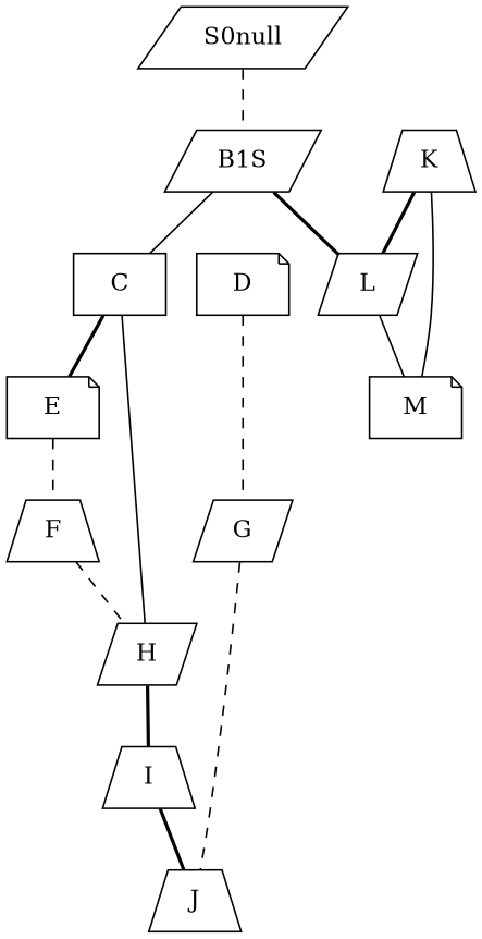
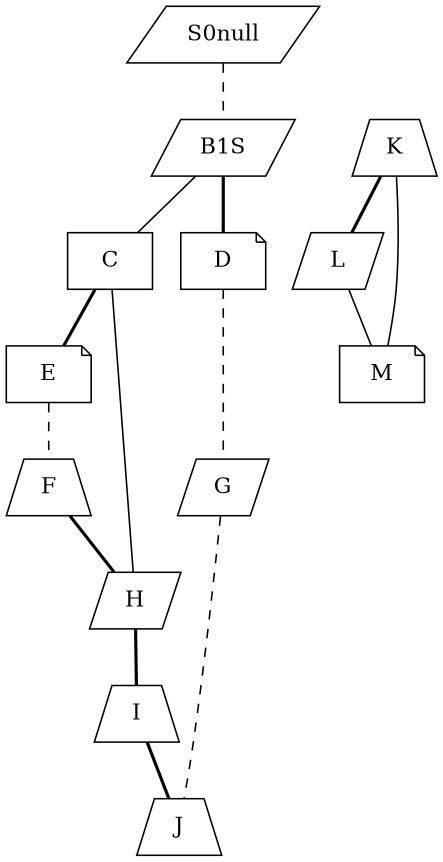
  graph {
    rankdir=TB
    node [shape=parallelogram]
    edge [style=dashed]
    S0null
    B1S
    C [shape=box]
    D [shape=note]
    E [shape=note]
    F [shape=trapezium]
    H
    G
    I [shape=trapezium]
    J [shape=trapezium]
    K [shape=trapezium]
    L
    M [shape=note]
    S0null -- B1S
    B1S -- C [style=solid]
-   B1S -- L [style=bold]
+   B1S -- D [style=bold]
    C -- E [style=bold]
    C -- H [style=solid]
    D -- G
    E -- F
-   F -- H
+   F -- H [style=bold]
    H -- I [style=bold]
    G -- J
    I -- J [style=bold]
    K -- L [style=bold]
    K -- M [style=solid]
    L -- M [style=solid]
  }
